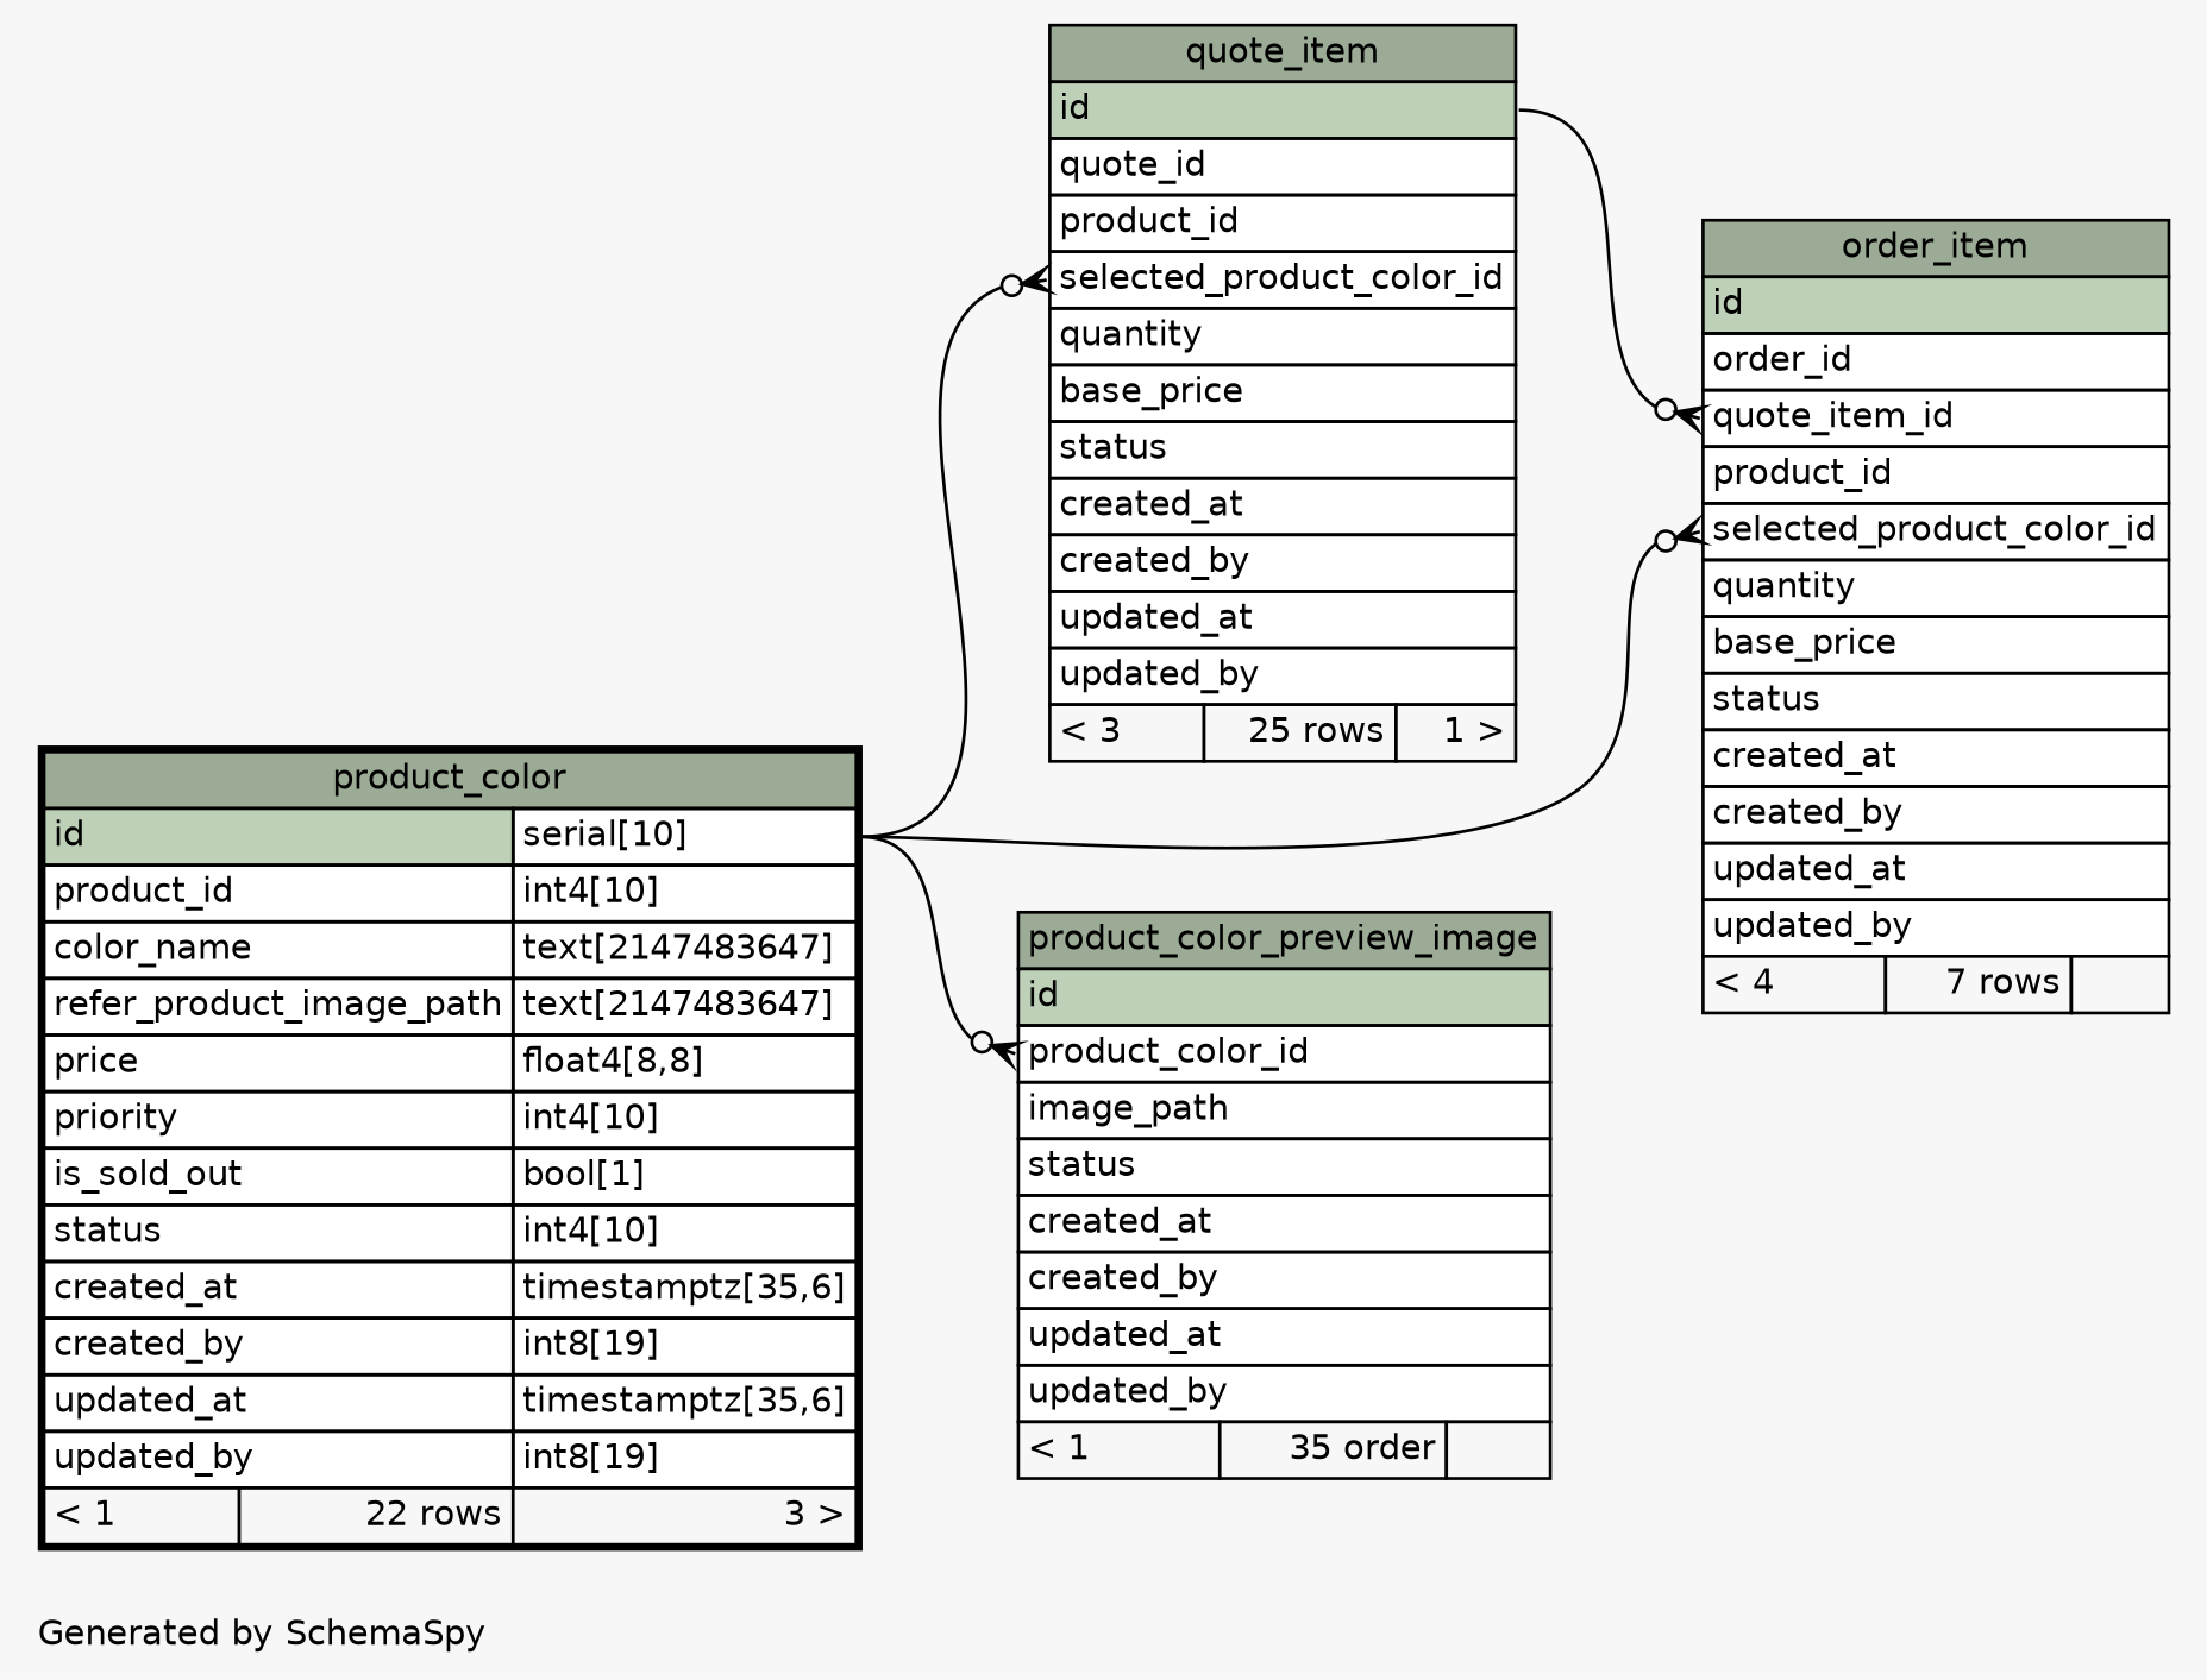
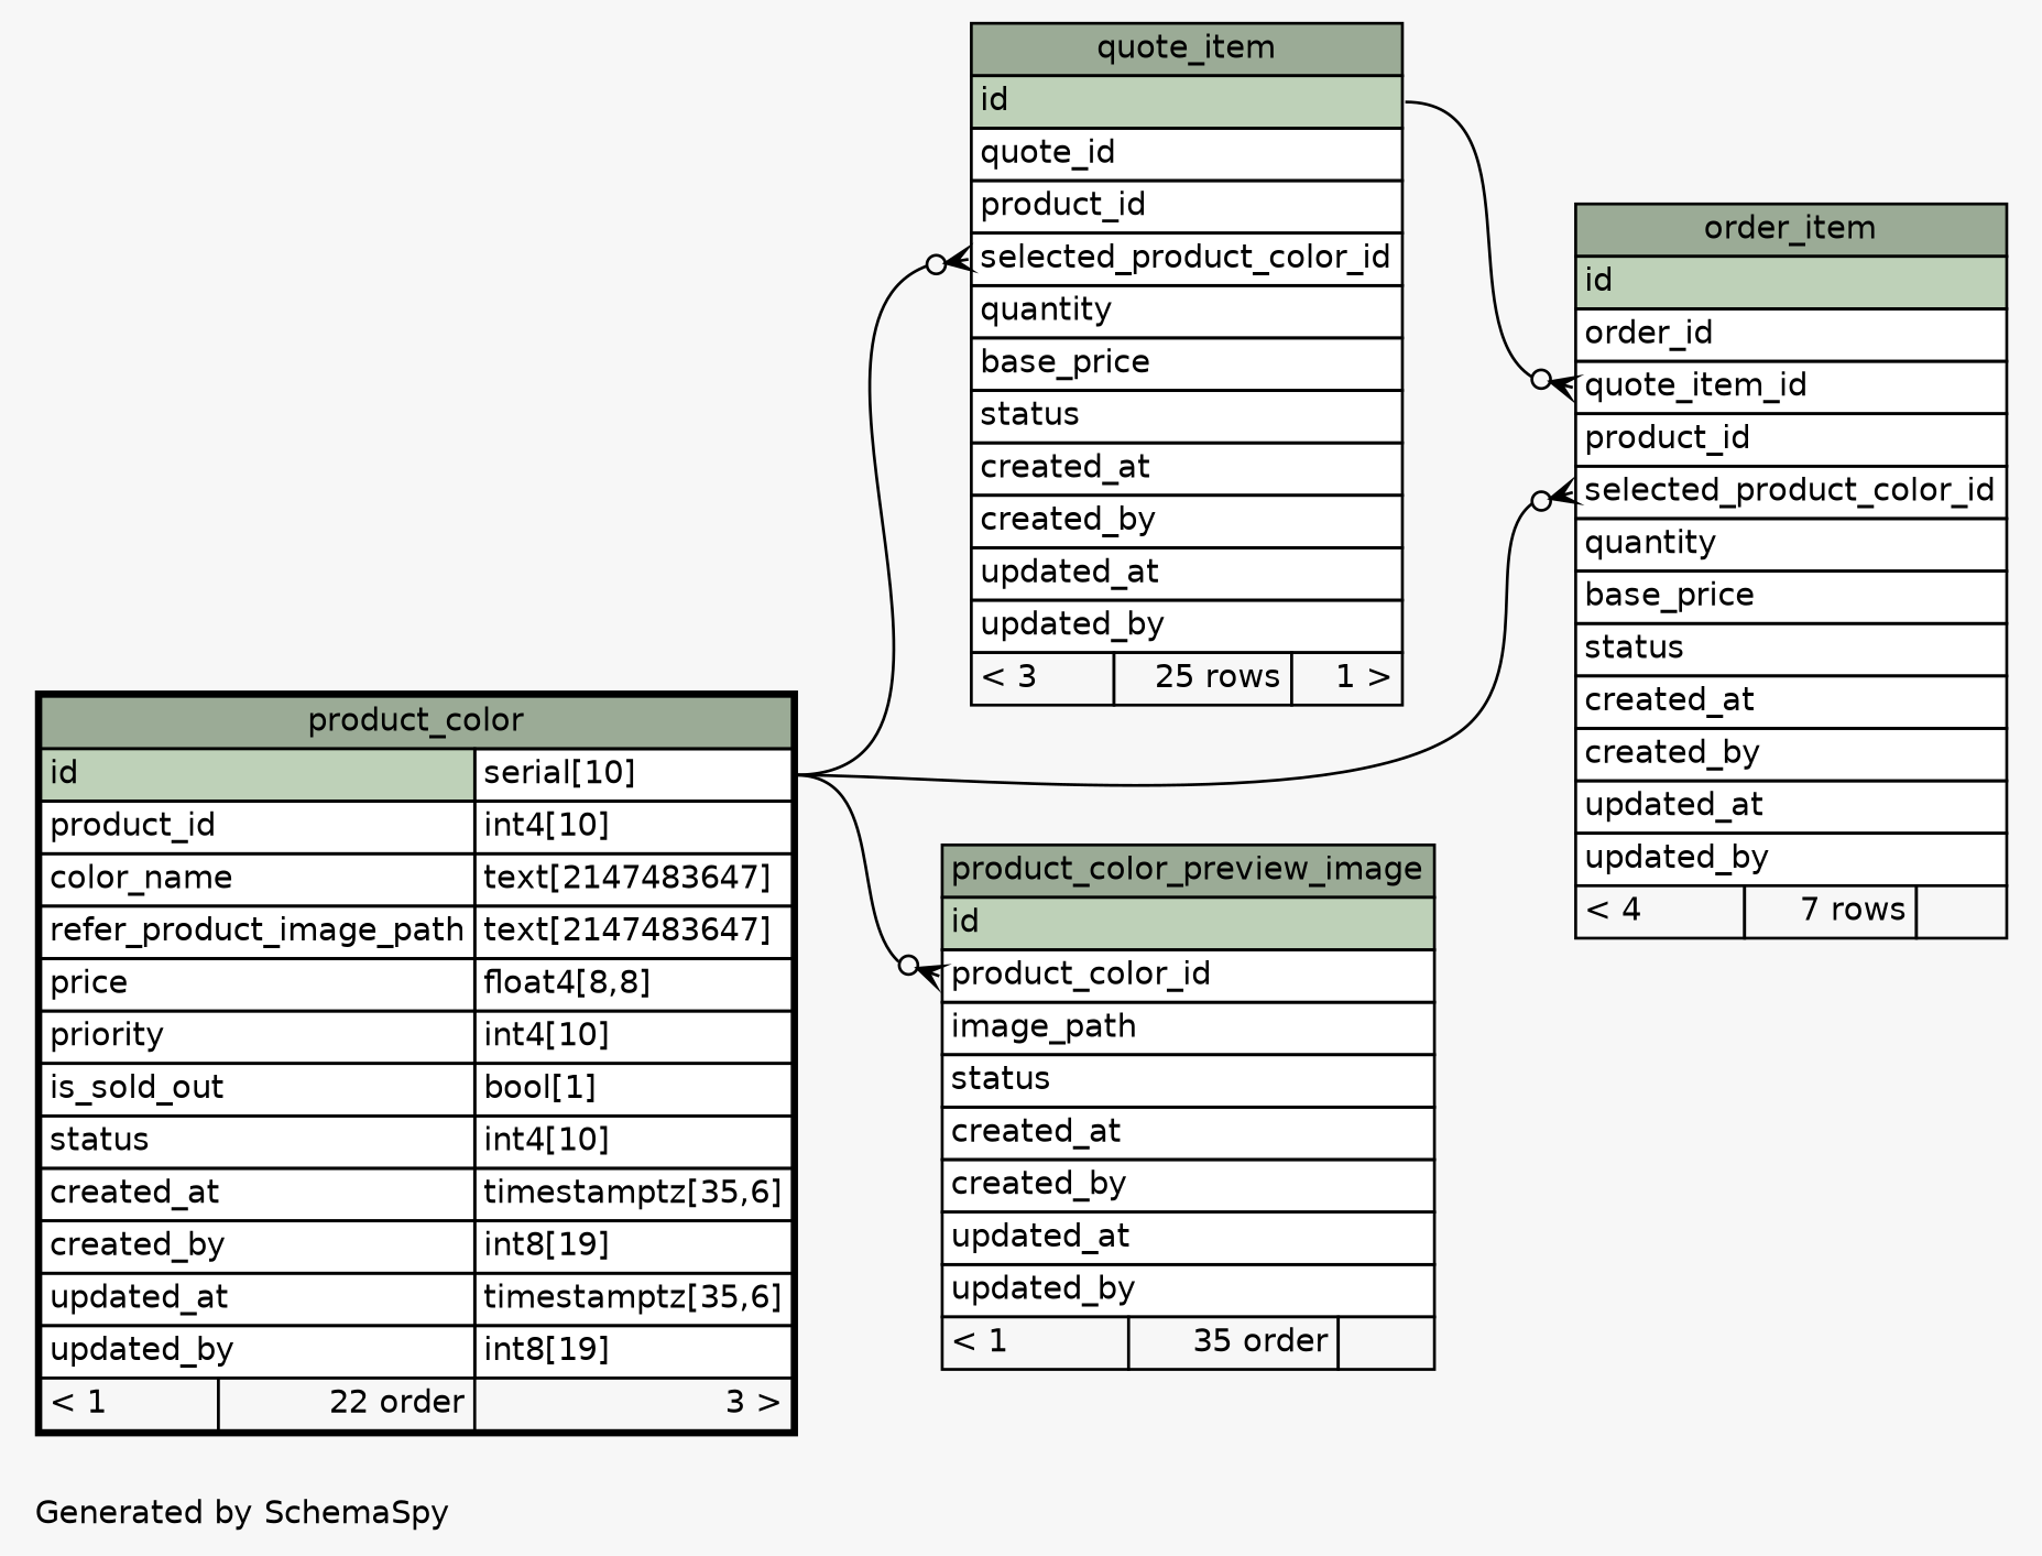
  digraph {
    bgcolor="#f7f7f7"
    fontname=Helvetica
    fontsize=11
    label="\nGenerated by SchemaSpy"
    labeljust=l
    nodesep=0.18
    rankdir=RL
    ranksep=0.46
    node [fontname=Helvetica fontsize=11 shape=plaintext]
    edge [arrowhead=none arrowsize=0.8 arrowtail=crowodot dir=back headport="id.type:e" tailport="selected_product_color_id:w"]
    n1 [label=<     <TABLE BORDER="0" CELLBORDER="1" CELLSPACING="0" BGCOLOR="#ffffff">       <TR><TD COLSPAN="3" BGCOLOR="#9bab96" ALIGN="CENTER">order_item</TD></TR>       <TR><TD PORT="id" COLSPAN="3" BGCOLOR="#bed1b8" ALIGN="LEFT">id</TD></TR>       <TR><TD PORT="order_id" COLSPAN="3" ALIGN="LEFT">order_id</TD></TR>       <TR><TD PORT="quote_item_id" COLSPAN="3" ALIGN="LEFT">quote_item_id</TD></TR>       <TR><TD PORT="product_id" COLSPAN="3" ALIGN="LEFT">product_id</TD></TR>       <TR><TD PORT="selected_product_color_id" COLSPAN="3" ALIGN="LEFT">selected_product_color_id</TD></TR>       <TR><TD PORT="quantity" COLSPAN="3" ALIGN="LEFT">quantity</TD></TR>       <TR><TD PORT="base_price" COLSPAN="3" ALIGN="LEFT">base_price</TD></TR>       <TR><TD PORT="status" COLSPAN="3" ALIGN="LEFT">status</TD></TR>       <TR><TD PORT="created_at" COLSPAN="3" ALIGN="LEFT">created_at</TD></TR>       <TR><TD PORT="created_by" COLSPAN="3" ALIGN="LEFT">created_by</TD></TR>       <TR><TD PORT="updated_at" COLSPAN="3" ALIGN="LEFT">updated_at</TD></TR>       <TR><TD PORT="updated_by" COLSPAN="3" ALIGN="LEFT">updated_by</TD></TR>       <TR><TD ALIGN="LEFT" BGCOLOR="#f7f7f7">&lt; 4</TD><TD ALIGN="RIGHT" BGCOLOR="#f7f7f7">7 rows</TD><TD ALIGN="RIGHT" BGCOLOR="#f7f7f7">  </TD></TR>     </TABLE>>]
    n2 [label=<     <TABLE BORDER="0" CELLBORDER="1" CELLSPACING="0" BGCOLOR="#ffffff">       <TR><TD COLSPAN="3" BGCOLOR="#9bab96" ALIGN="CENTER">quote_item</TD></TR>       <TR><TD PORT="id" COLSPAN="3" BGCOLOR="#bed1b8" ALIGN="LEFT">id</TD></TR>       <TR><TD PORT="quote_id" COLSPAN="3" ALIGN="LEFT">quote_id</TD></TR>       <TR><TD PORT="product_id" COLSPAN="3" ALIGN="LEFT">product_id</TD></TR>       <TR><TD PORT="selected_product_color_id" COLSPAN="3" ALIGN="LEFT">selected_product_color_id</TD></TR>       <TR><TD PORT="quantity" COLSPAN="3" ALIGN="LEFT">quantity</TD></TR>       <TR><TD PORT="base_price" COLSPAN="3" ALIGN="LEFT">base_price</TD></TR>       <TR><TD PORT="status" COLSPAN="3" ALIGN="LEFT">status</TD></TR>       <TR><TD PORT="created_at" COLSPAN="3" ALIGN="LEFT">created_at</TD></TR>       <TR><TD PORT="created_by" COLSPAN="3" ALIGN="LEFT">created_by</TD></TR>       <TR><TD PORT="updated_at" COLSPAN="3" ALIGN="LEFT">updated_at</TD></TR>       <TR><TD PORT="updated_by" COLSPAN="3" ALIGN="LEFT">updated_by</TD></TR>       <TR><TD ALIGN="LEFT" BGCOLOR="#f7f7f7">&lt; 3</TD><TD ALIGN="RIGHT" BGCOLOR="#f7f7f7">25 rows</TD><TD ALIGN="RIGHT" BGCOLOR="#f7f7f7">1 &gt;</TD></TR>     </TABLE>>]
-   n3 [label=<     <TABLE BORDER="2" CELLBORDER="1" CELLSPACING="0" BGCOLOR="#ffffff">       <TR><TD COLSPAN="3" BGCOLOR="#9bab96" ALIGN="CENTER">product_color</TD></TR>       <TR><TD PORT="id" COLSPAN="2" BGCOLOR="#bed1b8" ALIGN="LEFT">id</TD><TD PORT="id.type" ALIGN="LEFT">serial[10]</TD></TR>       <TR><TD PORT="product_id" COLSPAN="2" ALIGN="LEFT">product_id</TD><TD PORT="product_id.type" ALIGN="LEFT">int4[10]</TD></TR>       <TR><TD PORT="color_name" COLSPAN="2" ALIGN="LEFT">color_name</TD><TD PORT="color_name.type" ALIGN="LEFT">text[2147483647]</TD></TR>       <TR><TD PORT="refer_product_image_path" COLSPAN="2" ALIGN="LEFT">refer_product_image_path</TD><TD PORT="refer_product_image_path.type" ALIGN="LEFT">text[2147483647]</TD></TR>       <TR><TD PORT="price" COLSPAN="2" ALIGN="LEFT">price</TD><TD PORT="price.type" ALIGN="LEFT">float4[8,8]</TD></TR>       <TR><TD PORT="priority" COLSPAN="2" ALIGN="LEFT">priority</TD><TD PORT="priority.type" ALIGN="LEFT">int4[10]</TD></TR>       <TR><TD PORT="is_sold_out" COLSPAN="2" ALIGN="LEFT">is_sold_out</TD><TD PORT="is_sold_out.type" ALIGN="LEFT">bool[1]</TD></TR>       <TR><TD PORT="status" COLSPAN="2" ALIGN="LEFT">status</TD><TD PORT="status.type" ALIGN="LEFT">int4[10]</TD></TR>       <TR><TD PORT="created_at" COLSPAN="2" ALIGN="LEFT">created_at</TD><TD PORT="created_at.type" ALIGN="LEFT">timestamptz[35,6]</TD></TR>       <TR><TD PORT="created_by" COLSPAN="2" ALIGN="LEFT">created_by</TD><TD PORT="created_by.type" ALIGN="LEFT">int8[19]</TD></TR>       <TR><TD PORT="updated_at" COLSPAN="2" ALIGN="LEFT">updated_at</TD><TD PORT="updated_at.type" ALIGN="LEFT">timestamptz[35,6]</TD></TR>       <TR><TD PORT="updated_by" COLSPAN="2" ALIGN="LEFT">updated_by</TD><TD PORT="updated_by.type" ALIGN="LEFT">int8[19]</TD></TR>       <TR><TD ALIGN="LEFT" BGCOLOR="#f7f7f7">&lt; 1</TD><TD ALIGN="RIGHT" BGCOLOR="#f7f7f7">22 rows</TD><TD ALIGN="RIGHT" BGCOLOR="#f7f7f7">3 &gt;</TD></TR>     </TABLE>>]
+   n3 [label=<     <TABLE BORDER="2" CELLBORDER="1" CELLSPACING="0" BGCOLOR="#ffffff">       <TR><TD COLSPAN="3" BGCOLOR="#9bab96" ALIGN="CENTER">product_color</TD></TR>       <TR><TD PORT="id" COLSPAN="2" BGCOLOR="#bed1b8" ALIGN="LEFT">id</TD><TD PORT="id.type" ALIGN="LEFT">serial[10]</TD></TR>       <TR><TD PORT="product_id" COLSPAN="2" ALIGN="LEFT">product_id</TD><TD PORT="product_id.type" ALIGN="LEFT">int4[10]</TD></TR>       <TR><TD PORT="color_name" COLSPAN="2" ALIGN="LEFT">color_name</TD><TD PORT="color_name.type" ALIGN="LEFT">text[2147483647]</TD></TR>       <TR><TD PORT="refer_product_image_path" COLSPAN="2" ALIGN="LEFT">refer_product_image_path</TD><TD PORT="refer_product_image_path.type" ALIGN="LEFT">text[2147483647]</TD></TR>       <TR><TD PORT="price" COLSPAN="2" ALIGN="LEFT">price</TD><TD PORT="price.type" ALIGN="LEFT">float4[8,8]</TD></TR>       <TR><TD PORT="priority" COLSPAN="2" ALIGN="LEFT">priority</TD><TD PORT="priority.type" ALIGN="LEFT">int4[10]</TD></TR>       <TR><TD PORT="is_sold_out" COLSPAN="2" ALIGN="LEFT">is_sold_out</TD><TD PORT="is_sold_out.type" ALIGN="LEFT">bool[1]</TD></TR>       <TR><TD PORT="status" COLSPAN="2" ALIGN="LEFT">status</TD><TD PORT="status.type" ALIGN="LEFT">int4[10]</TD></TR>       <TR><TD PORT="created_at" COLSPAN="2" ALIGN="LEFT">created_at</TD><TD PORT="created_at.type" ALIGN="LEFT">timestamptz[35,6]</TD></TR>       <TR><TD PORT="created_by" COLSPAN="2" ALIGN="LEFT">created_by</TD><TD PORT="created_by.type" ALIGN="LEFT">int8[19]</TD></TR>       <TR><TD PORT="updated_at" COLSPAN="2" ALIGN="LEFT">updated_at</TD><TD PORT="updated_at.type" ALIGN="LEFT">timestamptz[35,6]</TD></TR>       <TR><TD PORT="updated_by" COLSPAN="2" ALIGN="LEFT">updated_by</TD><TD PORT="updated_by.type" ALIGN="LEFT">int8[19]</TD></TR>       <TR><TD ALIGN="LEFT" BGCOLOR="#f7f7f7">&lt; 1</TD><TD ALIGN="RIGHT" BGCOLOR="#f7f7f7">22 order</TD><TD ALIGN="RIGHT" BGCOLOR="#f7f7f7">3 &gt;</TD></TR>     </TABLE>>]
    n4 [label=<     <TABLE BORDER="0" CELLBORDER="1" CELLSPACING="0" BGCOLOR="#ffffff">       <TR><TD COLSPAN="3" BGCOLOR="#9bab96" ALIGN="CENTER">product_color_preview_image</TD></TR>       <TR><TD PORT="id" COLSPAN="3" BGCOLOR="#bed1b8" ALIGN="LEFT">id</TD></TR>       <TR><TD PORT="product_color_id" COLSPAN="3" ALIGN="LEFT">product_color_id</TD></TR>       <TR><TD PORT="image_path" COLSPAN="3" ALIGN="LEFT">image_path</TD></TR>       <TR><TD PORT="status" COLSPAN="3" ALIGN="LEFT">status</TD></TR>       <TR><TD PORT="created_at" COLSPAN="3" ALIGN="LEFT">created_at</TD></TR>       <TR><TD PORT="created_by" COLSPAN="3" ALIGN="LEFT">created_by</TD></TR>       <TR><TD PORT="updated_at" COLSPAN="3" ALIGN="LEFT">updated_at</TD></TR>       <TR><TD PORT="updated_by" COLSPAN="3" ALIGN="LEFT">updated_by</TD></TR>       <TR><TD ALIGN="LEFT" BGCOLOR="#f7f7f7">&lt; 1</TD><TD ALIGN="RIGHT" BGCOLOR="#f7f7f7">35 order</TD><TD ALIGN="RIGHT" BGCOLOR="#f7f7f7">  </TD></TR>     </TABLE>>]
    n1 -> n2 [headport="id:e" tailport="quote_item_id:w"]
    n1 -> n3
    n2 -> n3
    n4 -> n3 [tailport="product_color_id:w"]
  }
